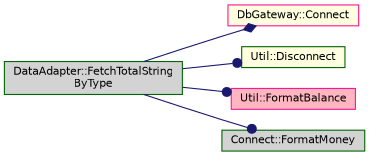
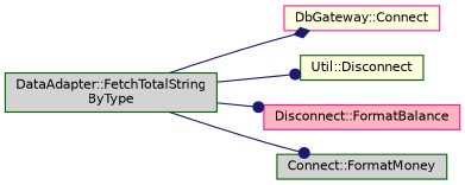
  digraph {
    rankdir=LR
    node [color=darkgreen fillcolor=lightgrey fontname=Helvetica fontsize=10 shape=record style=filled]
    edge [arrowhead=dot color=midnightblue fontname=Helvetica fontsize=10 labelfontname=Helvetica labelfontsize=10 style=solid]
    n1 [fontcolor=black height=0.2 label="DataAdapter::FetchTotalString\lByType" width=0.4]
    n2 [color=deeppink fillcolor=lightyellow height=0.2 label="DbGateway::Connect" width=0.4]
    n3 [fillcolor=lightyellow height=0.2 label="Util::Disconnect" width=0.4]
-   n4 [color=deeppink fillcolor=lightpink height=0.2 label="Util::FormatBalance" width=0.4]
+   n4 [color=deeppink fillcolor=lightpink height=0.2 label="Disconnect::FormatBalance" width=0.4]
    n5 [height=0.2 label="Connect::FormatMoney" width=0.4]
    n1 -> n2 [arrowhead=diamond]
    n1 -> n3
    n1 -> n4
    n1 -> n5
  }
